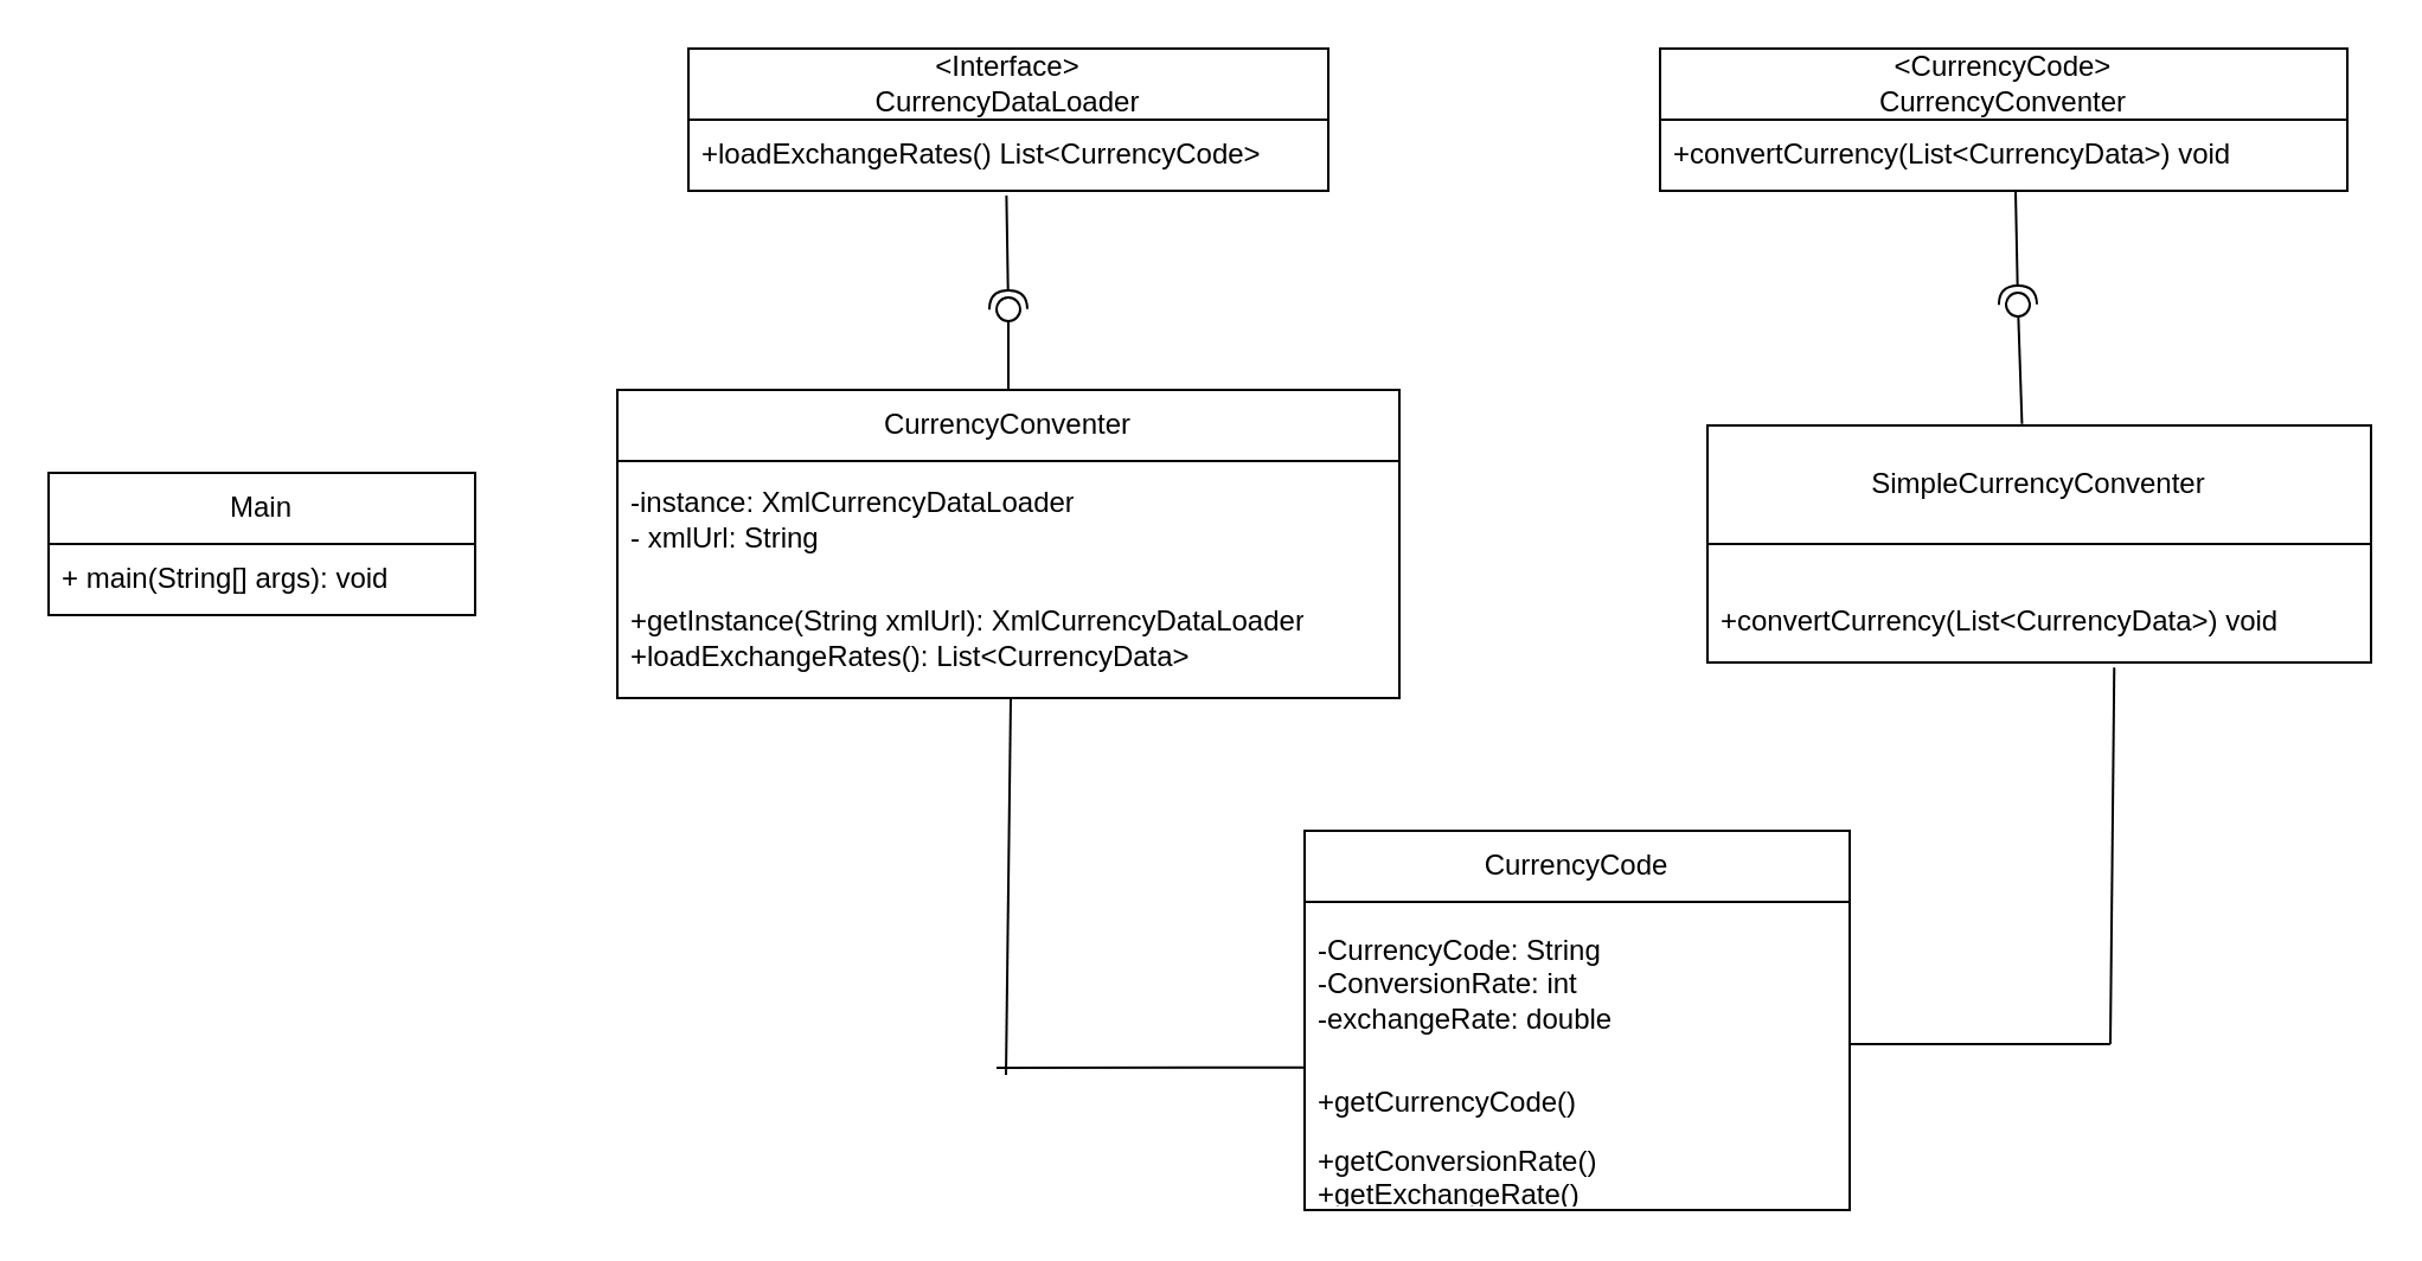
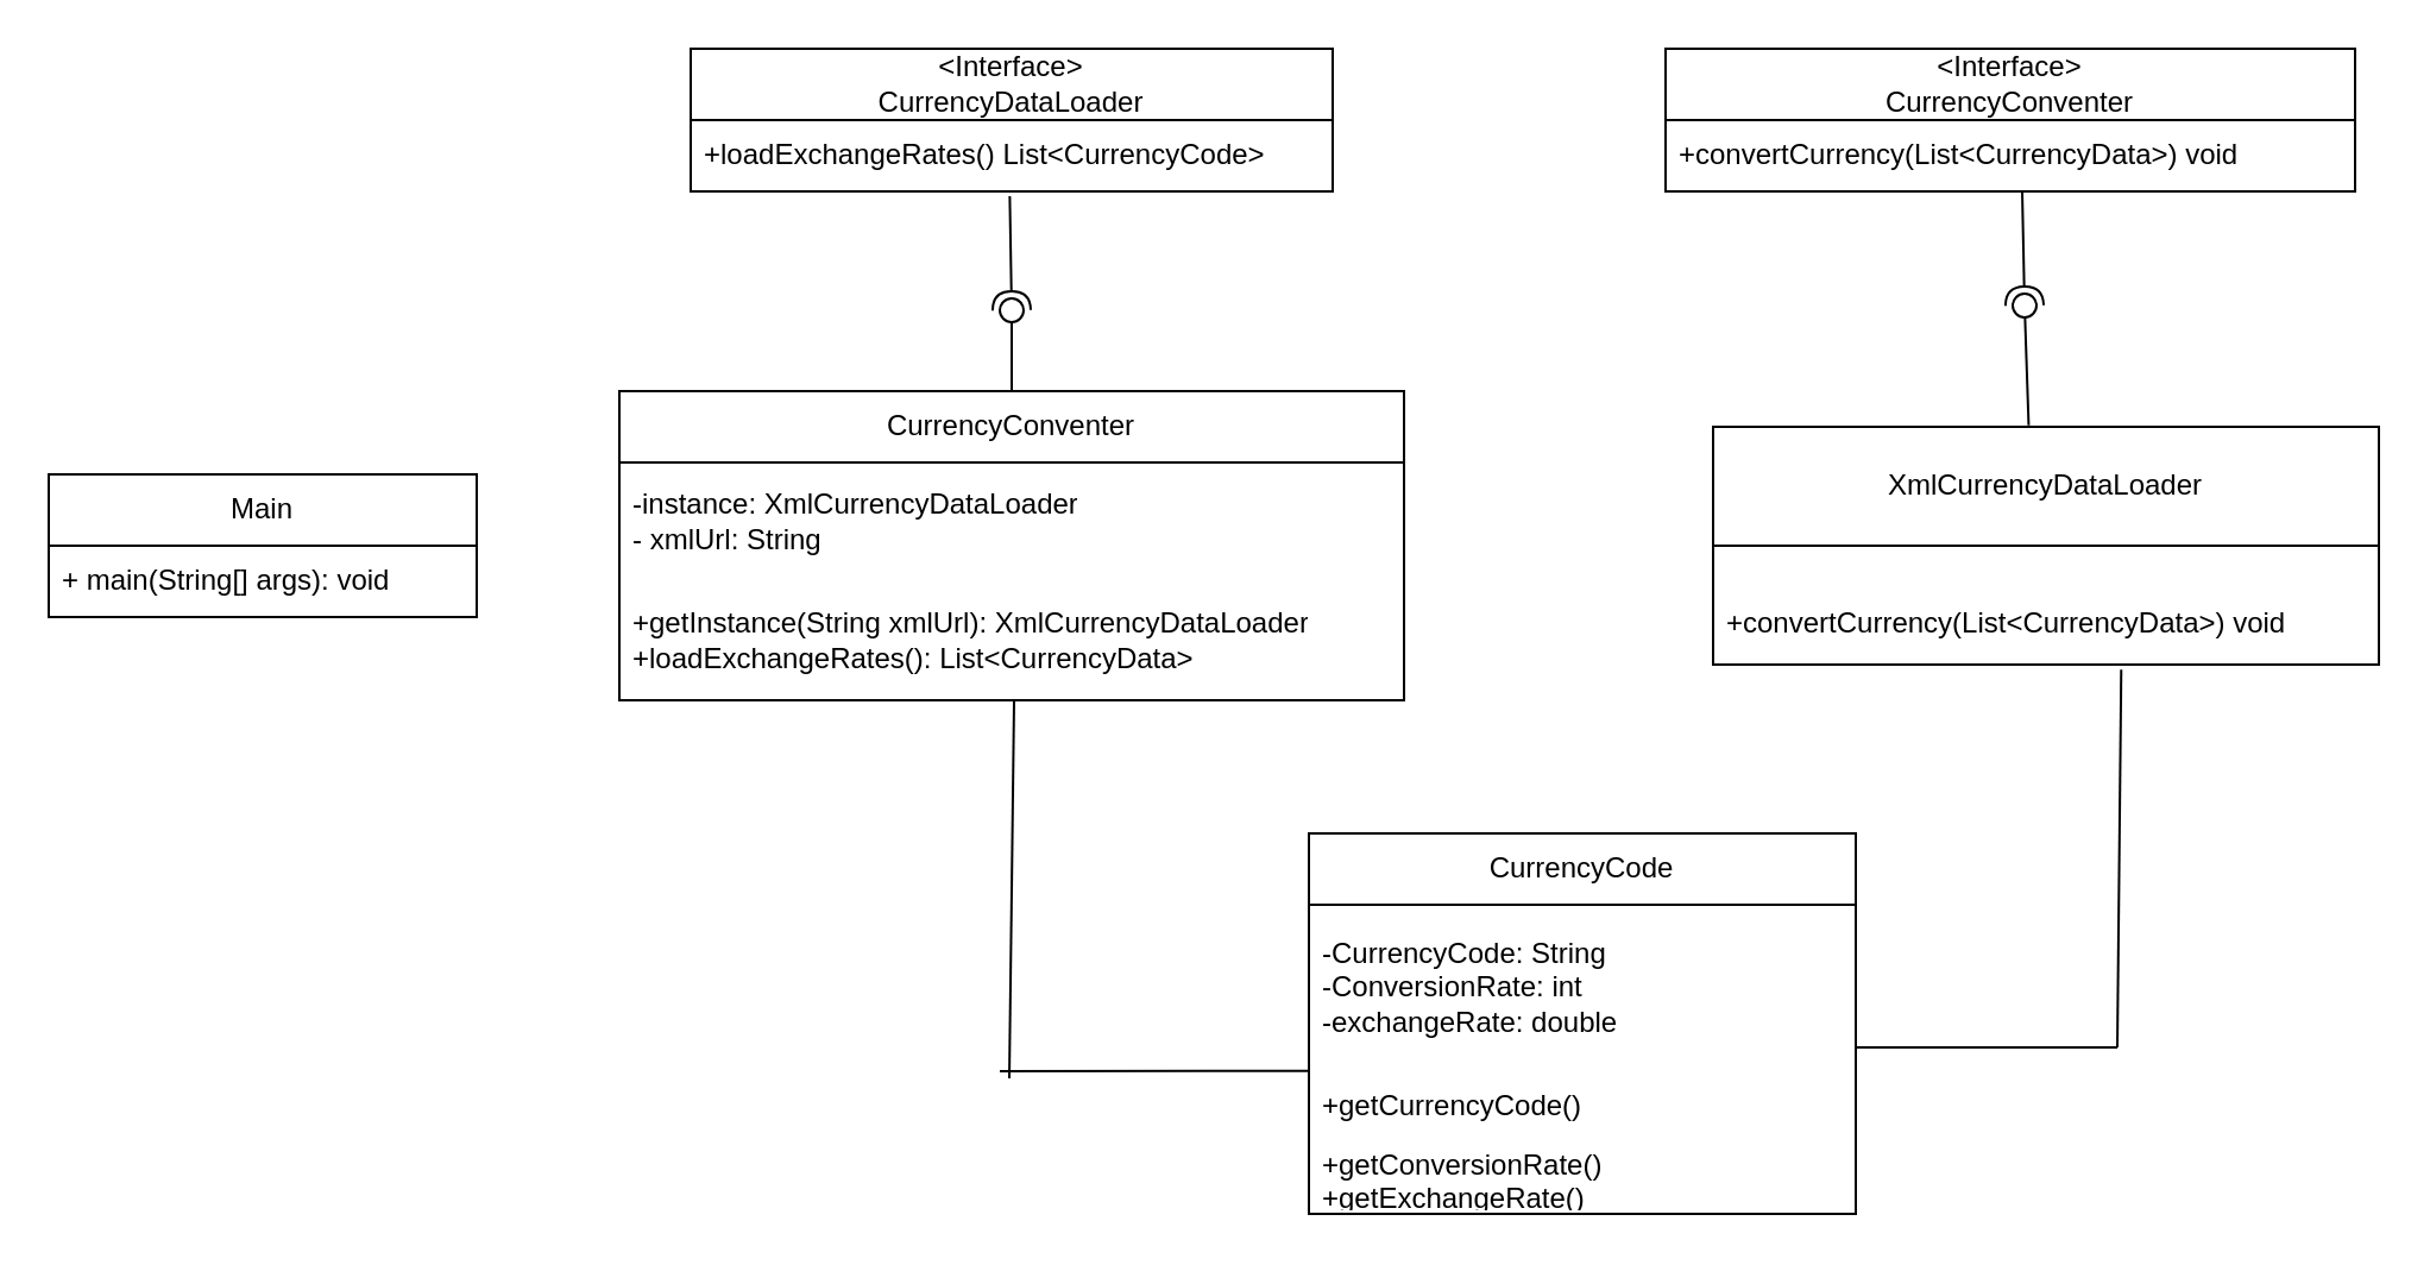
  <mxCell id="0" />
  <mxCell id="1" parent="0" />
  <mxCell id="2" value="CurrencyCode" style="swimlane;fontStyle=0;childLayout=stackLayout;horizontal=1;startSize=30;horizontalStack=0;resizeParent=1;resizeParentMax=0;resizeLast=0;collapsible=1;marginBottom=0;whiteSpace=wrap;html=1;" vertex="1" parent="1"><mxGeometry x="550" y="350" width="230" height="160" as="geometry" /></mxCell>
  <mxCell id="3" value="-CurrencyCode: String&lt;br&gt;-ConversionRate: int&lt;br&gt;-exchangeRate: double" style="text;strokeColor=none;fillColor=none;align=left;verticalAlign=middle;spacingLeft=4;spacingRight=4;overflow=hidden;points=[[0,0.5],[1,0.5]];portConstraint=eastwest;rotatable=0;whiteSpace=wrap;html=1;" vertex="1" parent="2"><mxGeometry y="30" width="230" height="70" as="geometry" /></mxCell>
  <mxCell id="4" value=" +getCurrencyCode()" style="text;strokeColor=none;fillColor=none;align=left;verticalAlign=middle;spacingLeft=4;spacingRight=4;overflow=hidden;points=[[0,0.5],[1,0.5]];portConstraint=eastwest;rotatable=0;whiteSpace=wrap;html=1;" vertex="1" parent="2"><mxGeometry y="100" width="230" height="30" as="geometry" /></mxCell>
  <mxCell id="5" value="+getConversionRate()&lt;br&gt;+getExchangeRate()" style="text;strokeColor=none;fillColor=none;align=left;verticalAlign=middle;spacingLeft=4;spacingRight=4;overflow=hidden;points=[[0,0.5],[1,0.5]];portConstraint=eastwest;rotatable=0;whiteSpace=wrap;html=1;" vertex="1" parent="2"><mxGeometry y="130" width="230" height="30" as="geometry" /></mxCell>
  <mxCell id="6" value="&amp;lt;Interface&amp;gt;&lt;br&gt;CurrencyDataLoader" style="swimlane;fontStyle=0;childLayout=stackLayout;horizontal=1;startSize=30;horizontalStack=0;resizeParent=1;resizeParentMax=0;resizeLast=0;collapsible=1;marginBottom=0;whiteSpace=wrap;html=1;" vertex="1" parent="1"><mxGeometry x="290" y="20" width="270" height="60" as="geometry" /></mxCell>
  <mxCell id="7" value="+loadExchangeRates() List&amp;lt;CurrencyCode&amp;gt;" style="text;strokeColor=none;fillColor=none;align=left;verticalAlign=middle;spacingLeft=4;spacingRight=4;overflow=hidden;points=[[0,0.5],[1,0.5]];portConstraint=eastwest;rotatable=0;whiteSpace=wrap;html=1;" vertex="1" parent="6"><mxGeometry y="30" width="270" height="30" as="geometry" /></mxCell>
- <mxCell id="8" value="&amp;lt;CurrencyCode&amp;gt;&lt;br&gt;CurrencyConventer" style="swimlane;fontStyle=0;childLayout=stackLayout;horizontal=1;startSize=30;horizontalStack=0;resizeParent=1;resizeParentMax=0;resizeLast=0;collapsible=1;marginBottom=0;whiteSpace=wrap;html=1;" vertex="1" parent="1"><mxGeometry x="700" y="20" width="290" height="60" as="geometry" /></mxCell>
+ <mxCell id="8" value="&amp;lt;Interface&amp;gt;&lt;br&gt;CurrencyConventer" style="swimlane;fontStyle=0;childLayout=stackLayout;horizontal=1;startSize=30;horizontalStack=0;resizeParent=1;resizeParentMax=0;resizeLast=0;collapsible=1;marginBottom=0;whiteSpace=wrap;html=1;" vertex="1" parent="1"><mxGeometry x="700" y="20" width="290" height="60" as="geometry" /></mxCell>
  <mxCell id="9" value="+convertCurrency(List&amp;lt;CurrencyData&amp;gt;) void" style="text;strokeColor=none;fillColor=none;align=left;verticalAlign=middle;spacingLeft=4;spacingRight=4;overflow=hidden;points=[[0,0.5],[1,0.5]];portConstraint=eastwest;rotatable=0;whiteSpace=wrap;html=1;" vertex="1" parent="8"><mxGeometry y="30" width="290" height="30" as="geometry" /></mxCell>
  <mxCell id="10" value="CurrencyConventer" style="swimlane;fontStyle=0;childLayout=stackLayout;horizontal=1;startSize=30;horizontalStack=0;resizeParent=1;resizeParentMax=0;resizeLast=0;collapsible=1;marginBottom=0;whiteSpace=wrap;html=1;" vertex="1" parent="1"><mxGeometry x="260" y="164" width="330" height="130" as="geometry" /></mxCell>
  <mxCell id="11" value="-instance:&amp;nbsp;XmlCurrencyDataLoader&lt;br&gt;- xmlUrl: String&lt;br&gt;" style="text;strokeColor=none;fillColor=none;align=left;verticalAlign=middle;spacingLeft=4;spacingRight=4;overflow=hidden;points=[[0,0.5],[1,0.5]];portConstraint=eastwest;rotatable=0;whiteSpace=wrap;html=1;" vertex="1" parent="10"><mxGeometry y="30" width="330" height="50" as="geometry" /></mxCell>
  <mxCell id="12" value="+getInstance(String xmlUrl): XmlCurrencyDataLoader&lt;br&gt;+loadExchangeRates(): List&amp;lt;CurrencyData&amp;gt;" style="text;strokeColor=none;fillColor=none;align=left;verticalAlign=middle;spacingLeft=4;spacingRight=4;overflow=hidden;points=[[0,0.5],[1,0.5]];portConstraint=eastwest;rotatable=0;whiteSpace=wrap;html=1;" vertex="1" parent="10"><mxGeometry y="80" width="330" height="50" as="geometry" /></mxCell>
  <mxCell id="13" value="Main" style="swimlane;fontStyle=0;childLayout=stackLayout;horizontal=1;startSize=30;horizontalStack=0;resizeParent=1;resizeParentMax=0;resizeLast=0;collapsible=1;marginBottom=0;whiteSpace=wrap;html=1;" vertex="1" parent="1"><mxGeometry x="20" y="199" width="180" height="60" as="geometry" /></mxCell>
  <mxCell id="14" value="+ main(String[] args): void" style="text;strokeColor=none;fillColor=none;align=left;verticalAlign=middle;spacingLeft=4;spacingRight=4;overflow=hidden;points=[[0,0.5],[1,0.5]];portConstraint=eastwest;rotatable=0;whiteSpace=wrap;html=1;" vertex="1" parent="13"><mxGeometry y="30" width="180" height="30" as="geometry" /></mxCell>
- <mxCell id="15" value="SimpleCurrencyConventer" style="swimlane;fontStyle=0;childLayout=stackLayout;horizontal=1;startSize=50;horizontalStack=0;resizeParent=1;resizeParentMax=0;resizeLast=0;collapsible=1;marginBottom=0;whiteSpace=wrap;html=1;" vertex="1" parent="1"><mxGeometry x="720" y="179" width="280" height="100" as="geometry" /></mxCell>
+ <mxCell id="15" value="XmlCurrencyDataLoader" style="swimlane;fontStyle=0;childLayout=stackLayout;horizontal=1;startSize=50;horizontalStack=0;resizeParent=1;resizeParentMax=0;resizeLast=0;collapsible=1;marginBottom=0;whiteSpace=wrap;html=1;" vertex="1" parent="1"><mxGeometry x="720" y="179" width="280" height="100" as="geometry" /></mxCell>
  <mxCell id="16" value="&lt;br&gt;+convertCurrency(List&amp;lt;CurrencyData&amp;gt;) void" style="text;strokeColor=none;fillColor=none;align=left;verticalAlign=middle;spacingLeft=4;spacingRight=4;overflow=hidden;points=[[0,0.5],[1,0.5]];portConstraint=eastwest;rotatable=0;whiteSpace=wrap;html=1;" vertex="1" parent="15"><mxGeometry y="50" width="280" height="50" as="geometry" /></mxCell>
  <mxCell id="17" value="" style="rounded=0;orthogonalLoop=1;jettySize=auto;html=1;endArrow=halfCircle;endFill=0;endSize=6;strokeWidth=1;sketch=0;exitX=0.497;exitY=1.067;exitDx=0;exitDy=0;exitPerimeter=0;" edge="1" parent="1" source="7"><mxGeometry relative="1" as="geometry"><mxPoint x="530" y="265" as="sourcePoint" /><mxPoint x="425" y="130" as="targetPoint" /></mxGeometry></mxCell>
  <mxCell id="18" value="" style="rounded=0;orthogonalLoop=1;jettySize=auto;html=1;endArrow=oval;endFill=0;sketch=0;sourcePerimeterSpacing=0;targetPerimeterSpacing=0;endSize=10;exitX=0.5;exitY=0;exitDx=0;exitDy=0;" edge="1" parent="1" source="10"><mxGeometry relative="1" as="geometry"><mxPoint x="490" y="265" as="sourcePoint" /><mxPoint x="425" y="130" as="targetPoint" /></mxGeometry></mxCell>
  <mxCell id="19" value="" style="ellipse;whiteSpace=wrap;html=1;align=center;aspect=fixed;fillColor=none;strokeColor=none;resizable=0;perimeter=centerPerimeter;rotatable=0;allowArrows=0;points=[];outlineConnect=1;" vertex="1" parent="1"><mxGeometry x="505" y="260" width="10" height="10" as="geometry" /></mxCell>
  <mxCell id="20" value="" style="rounded=0;orthogonalLoop=1;jettySize=auto;html=1;endArrow=halfCircle;endFill=0;endSize=6;strokeWidth=1;sketch=0;exitX=0.497;exitY=1.067;exitDx=0;exitDy=0;exitPerimeter=0;" edge="1" parent="1"><mxGeometry relative="1" as="geometry"><mxPoint x="850" y="80" as="sourcePoint" /><mxPoint x="851" y="128" as="targetPoint" /></mxGeometry></mxCell>
  <mxCell id="21" value="" style="rounded=0;orthogonalLoop=1;jettySize=auto;html=1;endArrow=oval;endFill=0;sketch=0;sourcePerimeterSpacing=0;targetPerimeterSpacing=0;endSize=10;exitX=0.474;exitY=-0.006;exitDx=0;exitDy=0;exitPerimeter=0;" edge="1" parent="1" source="15"><mxGeometry relative="1" as="geometry"><mxPoint x="851" y="162" as="sourcePoint" /><mxPoint x="851" y="128" as="targetPoint" /></mxGeometry></mxCell>
  <mxCell id="22" value="" style="endArrow=none;html=1;rounded=0;" edge="1" parent="1"><mxGeometry width="50" height="50" relative="1" as="geometry"><mxPoint x="780" y="440" as="sourcePoint" /><mxPoint x="890" y="440" as="targetPoint" /></mxGeometry></mxCell>
  <mxCell id="23" value="" style="endArrow=none;html=1;rounded=0;entryX=0.613;entryY=1.043;entryDx=0;entryDy=0;entryPerimeter=0;" edge="1" parent="1" target="16"><mxGeometry width="50" height="50" relative="1" as="geometry"><mxPoint x="890" y="440" as="sourcePoint" /><mxPoint x="940" y="360" as="targetPoint" /></mxGeometry></mxCell>
  <mxCell id="24" value="" style="endArrow=none;html=1;rounded=0;entryX=0.613;entryY=1.043;entryDx=0;entryDy=0;entryPerimeter=0;" edge="1" parent="1"><mxGeometry width="50" height="50" relative="1" as="geometry"><mxPoint x="424" y="453" as="sourcePoint" /><mxPoint x="426" y="294" as="targetPoint" /></mxGeometry></mxCell>
  <mxCell id="25" value="" style="endArrow=none;html=1;rounded=0;entryX=0.002;entryY=-0.004;entryDx=0;entryDy=0;entryPerimeter=0;" edge="1" parent="1" target="4"><mxGeometry width="50" height="50" relative="1" as="geometry"><mxPoint x="420" y="450" as="sourcePoint" /><mxPoint x="540" y="450" as="targetPoint" /></mxGeometry></mxCell>
